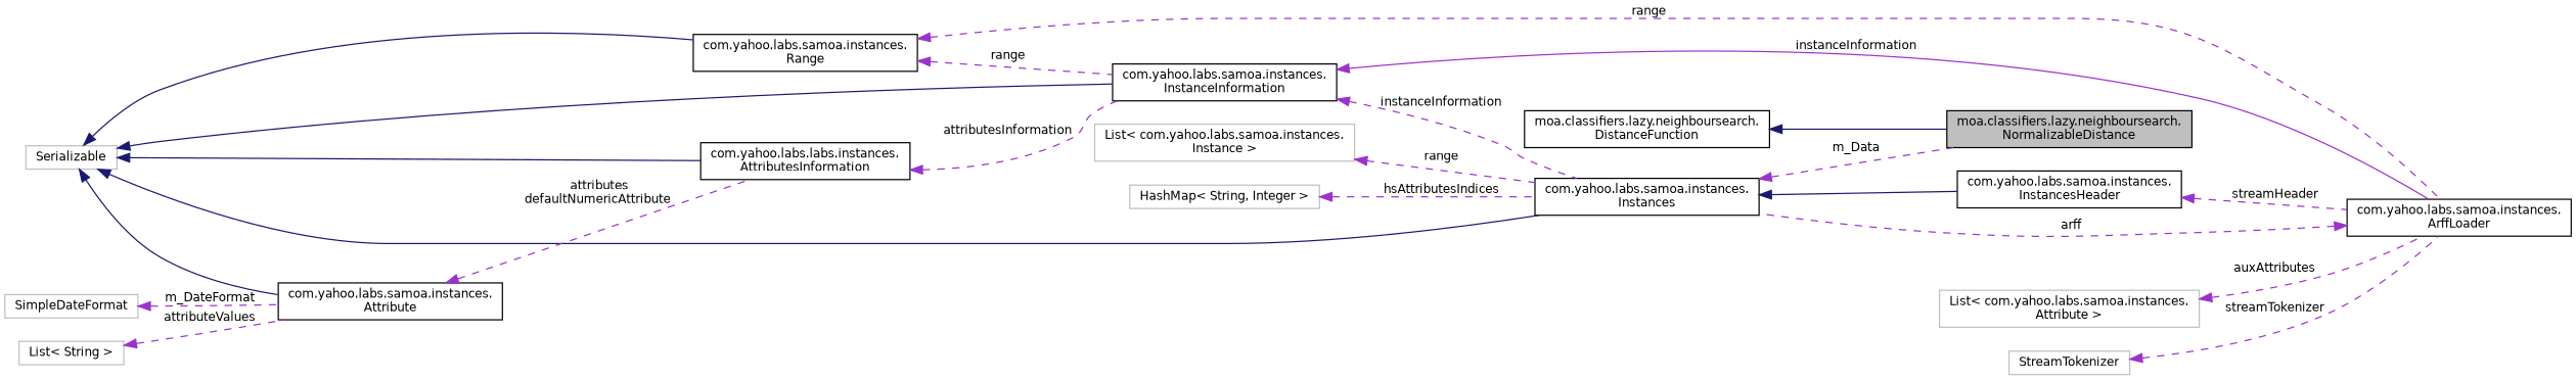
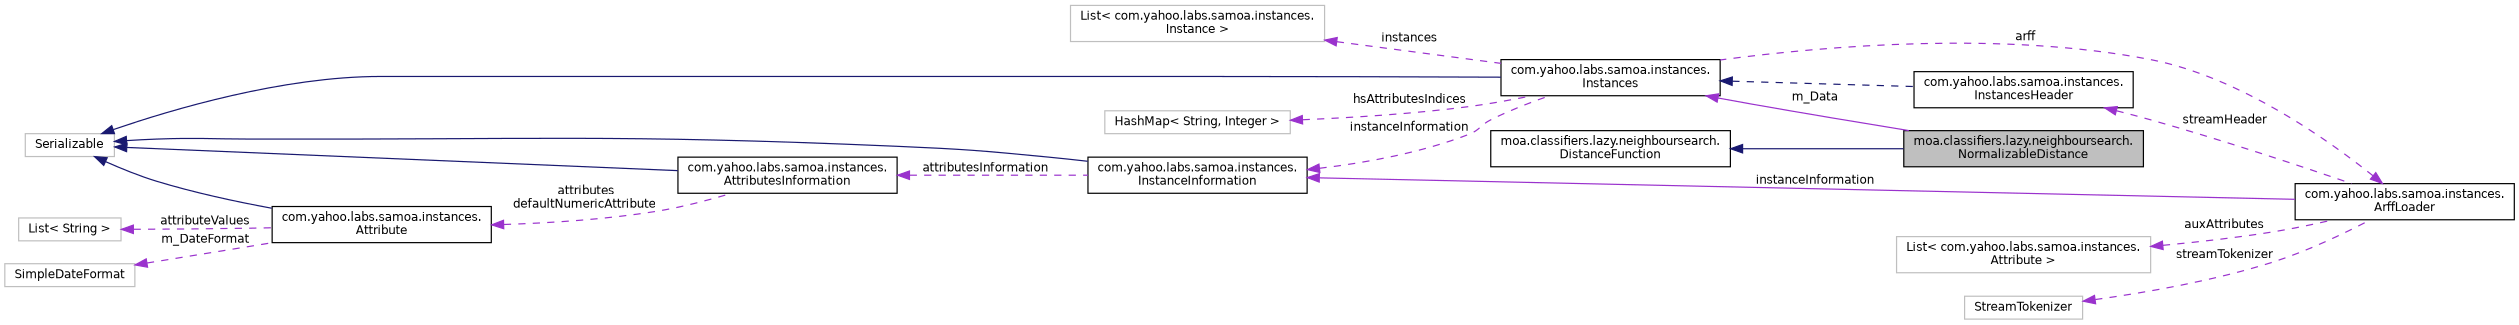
  digraph {
    rankdir=LR
    node [color=black fillcolor=white fontname=Helvetica fontsize=10 shape=record style=filled]
    edge [color=darkorchid3 dir=back fontname=Helvetica fontsize=10 labelfontname=Helvetica labelfontsize=10 style=dashed]
    n1 [fillcolor=grey75 fontcolor=black height=0.2 label="moa.classifiers.lazy.neighboursearch.\lNormalizableDistance" width=0.4]
    n2 [height=0.2 label="moa.classifiers.lazy.neighboursearch.\lDistanceFunction" width=0.4]
    n3 [height=0.2 label="com.yahoo.labs.samoa.instances.\lInstances" width=0.4]
    n4 [height=0.2 label="com.yahoo.labs.samoa.instances.\lInstancesHeader" width=0.4]
    n5 [height=0.2 label="com.yahoo.labs.samoa.instances.\lArffLoader" width=0.4]
    n6 [color=grey75 height=0.2 label=Serializable width=0.4]
    n7 [height=0.2 label="com.yahoo.labs.samoa.instances.\lInstanceInformation" width=0.4]
-   n8 [height=0.2 label="com.yahoo.labs.labs.instances.\lAttributesInformation" width=0.4]
+   n8 [height=0.2 label="com.yahoo.labs.samoa.instances.\lAttributesInformation" width=0.4]
    n9 [height=0.2 label="com.yahoo.labs.samoa.instances.\lAttribute" width=0.4]
-   n10 [height=0.2 label="com.yahoo.labs.samoa.instances.\lRange" width=0.4]
    n11 [color=grey75 height=0.2 label="List\< com.yahoo.labs.samoa.instances.\lAttribute \>" width=0.4]
    n12 [color=grey75 height=0.2 label="List\< String \>" width=0.4]
    n13 [color=grey75 height=0.2 label=SimpleDateFormat width=0.4]
    n14 [color=grey75 height=0.2 label=StreamTokenizer width=0.4]
    n15 [color=grey75 height=0.2 label="List\< com.yahoo.labs.samoa.instances.\lInstance \>" width=0.4]
    n16 [color=grey75 height=0.2 label="HashMap\< String, Integer \>" width=0.4]
    n2 -> n1 [color=midnightblue style=solid]
-   n3 -> n1 [label=" m_Data"]
-   n3 -> n4 [color=midnightblue style=solid]
+   n3 -> n1 [label=" m_Data" style=solid]
+   n3 -> n4 [color=midnightblue]
    n4 -> n5 [label=" streamHeader"]
    n5 -> n3 [label=" arff"]
    n6 -> n3 [color=midnightblue style=solid]
    n6 -> n7 [color=midnightblue style=solid]
    n6 -> n8 [color=midnightblue style=solid]
    n6 -> n9 [color=midnightblue style=solid]
-   n6 -> n10 [color=midnightblue style=solid]
    n7 -> n3 [label=" instanceInformation"]
    n7 -> n5 [label=" instanceInformation" style=solid]
    n8 -> n7 [label=" attributesInformation"]
    n9 -> n8 [label=" attributes\ndefaultNumericAttribute"]
-   n10 -> n5 [label=" range"]
-   n10 -> n7 [label=" range"]
    n11 -> n5 [label=" auxAttributes"]
    n12 -> n9 [label=" attributeValues"]
    n13 -> n9 [label=" m_DateFormat"]
    n14 -> n5 [label=" streamTokenizer"]
-   n15 -> n3 [label=" range"]
+   n15 -> n3 [label=" instances"]
    n16 -> n3 [label=" hsAttributesIndices"]
  }
